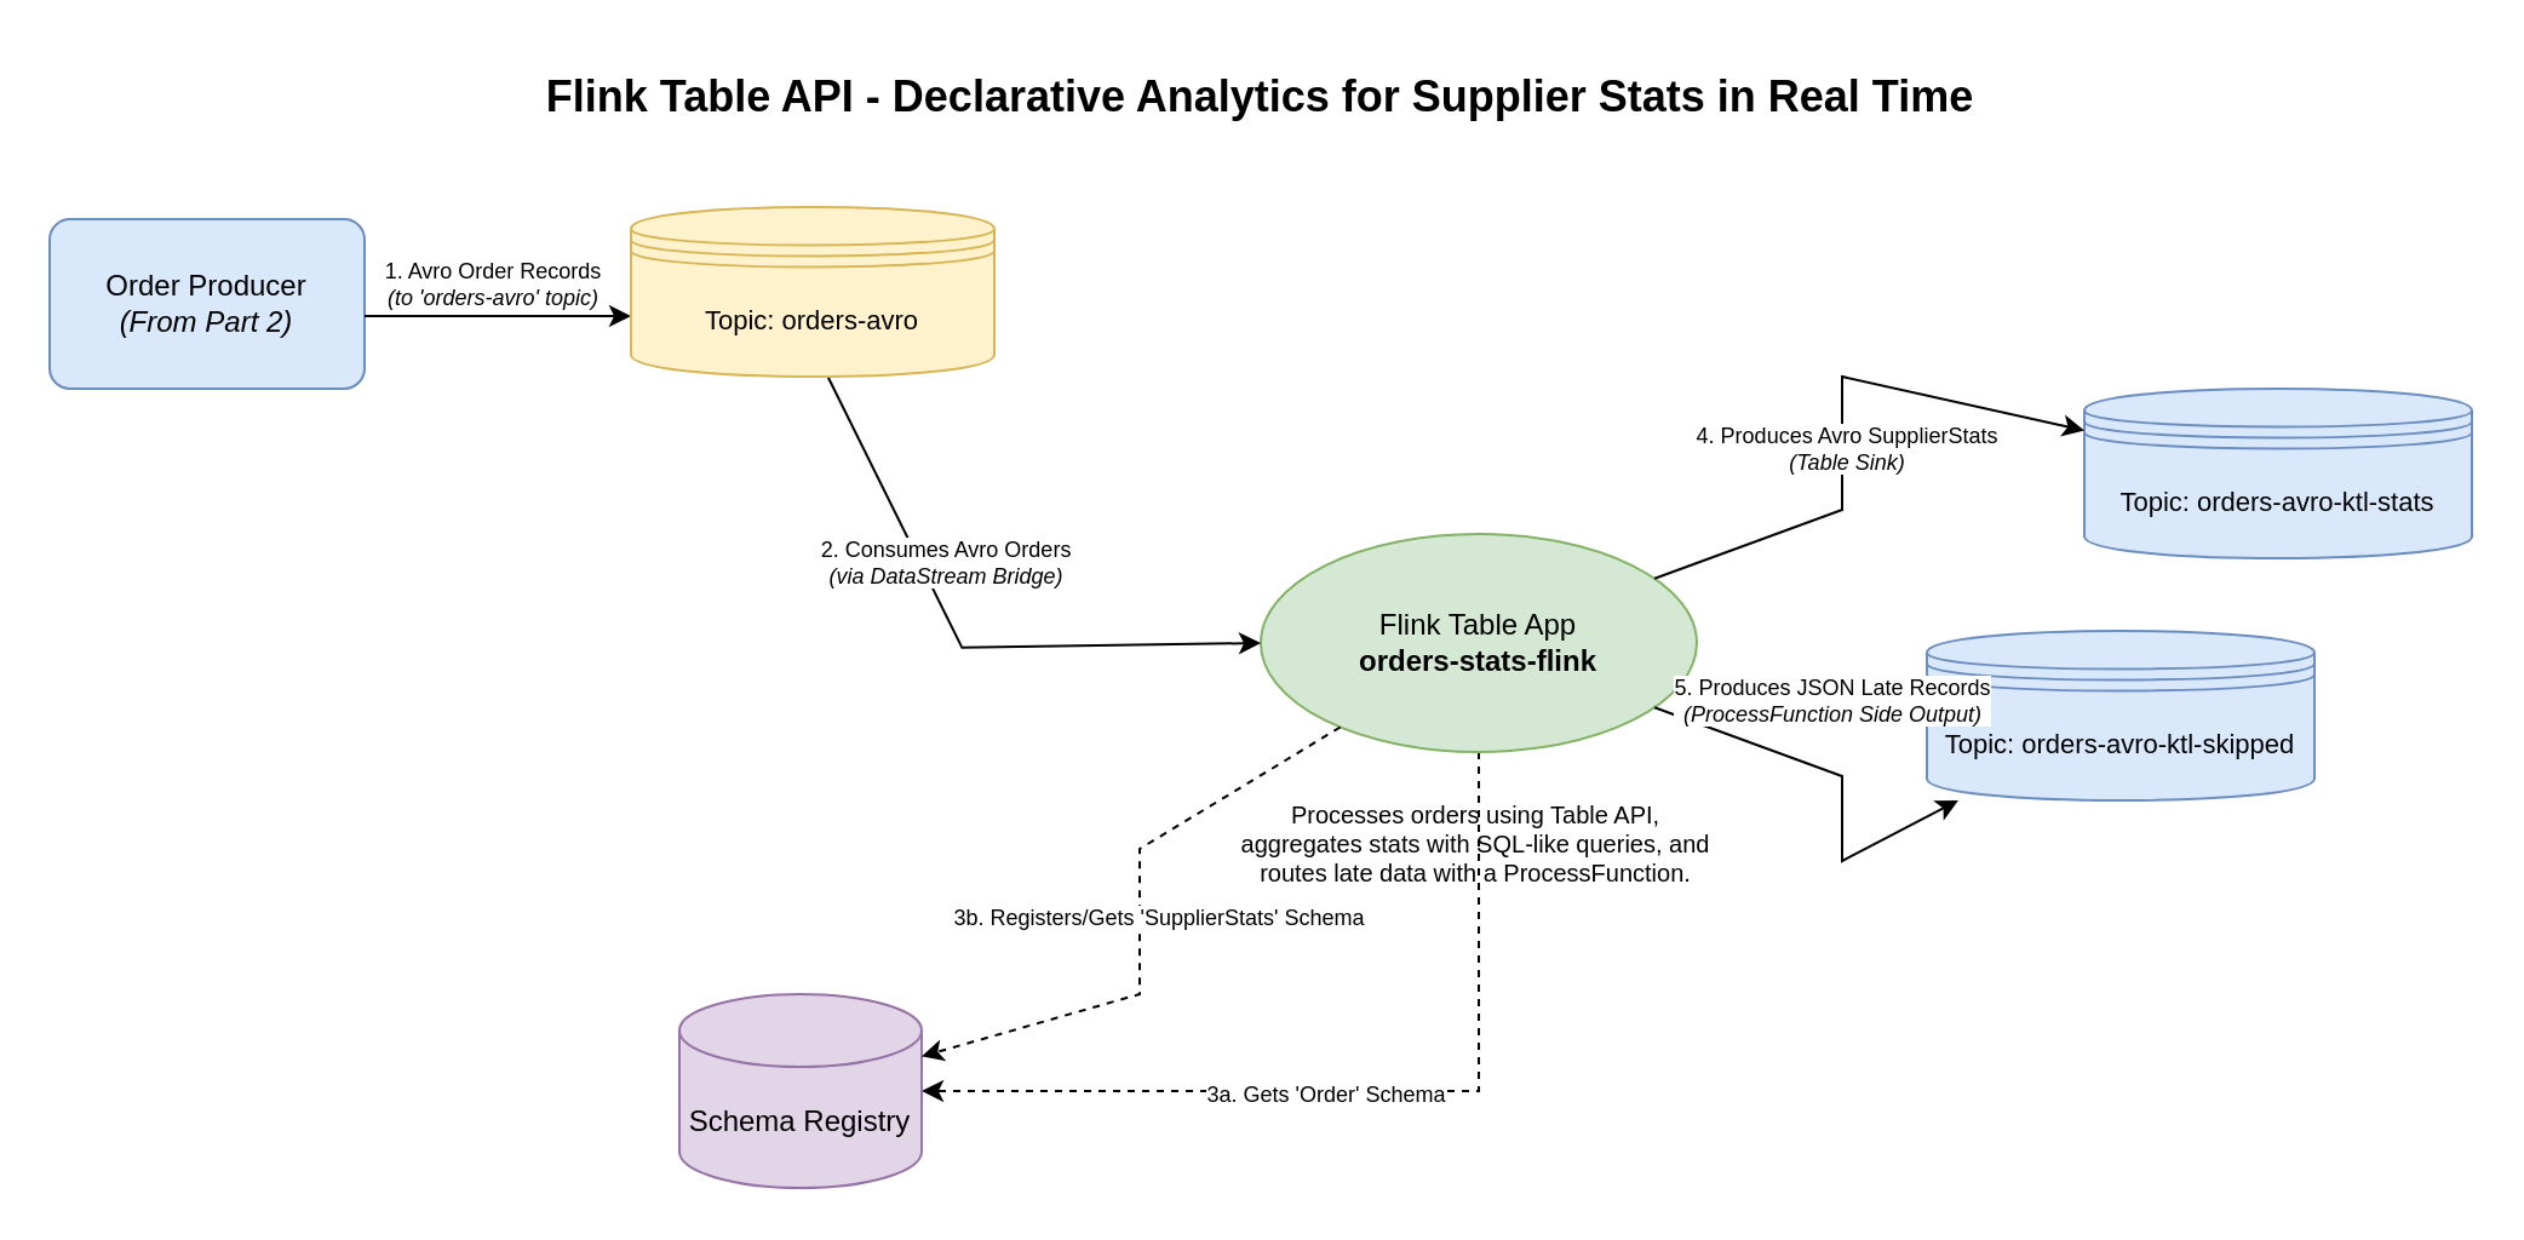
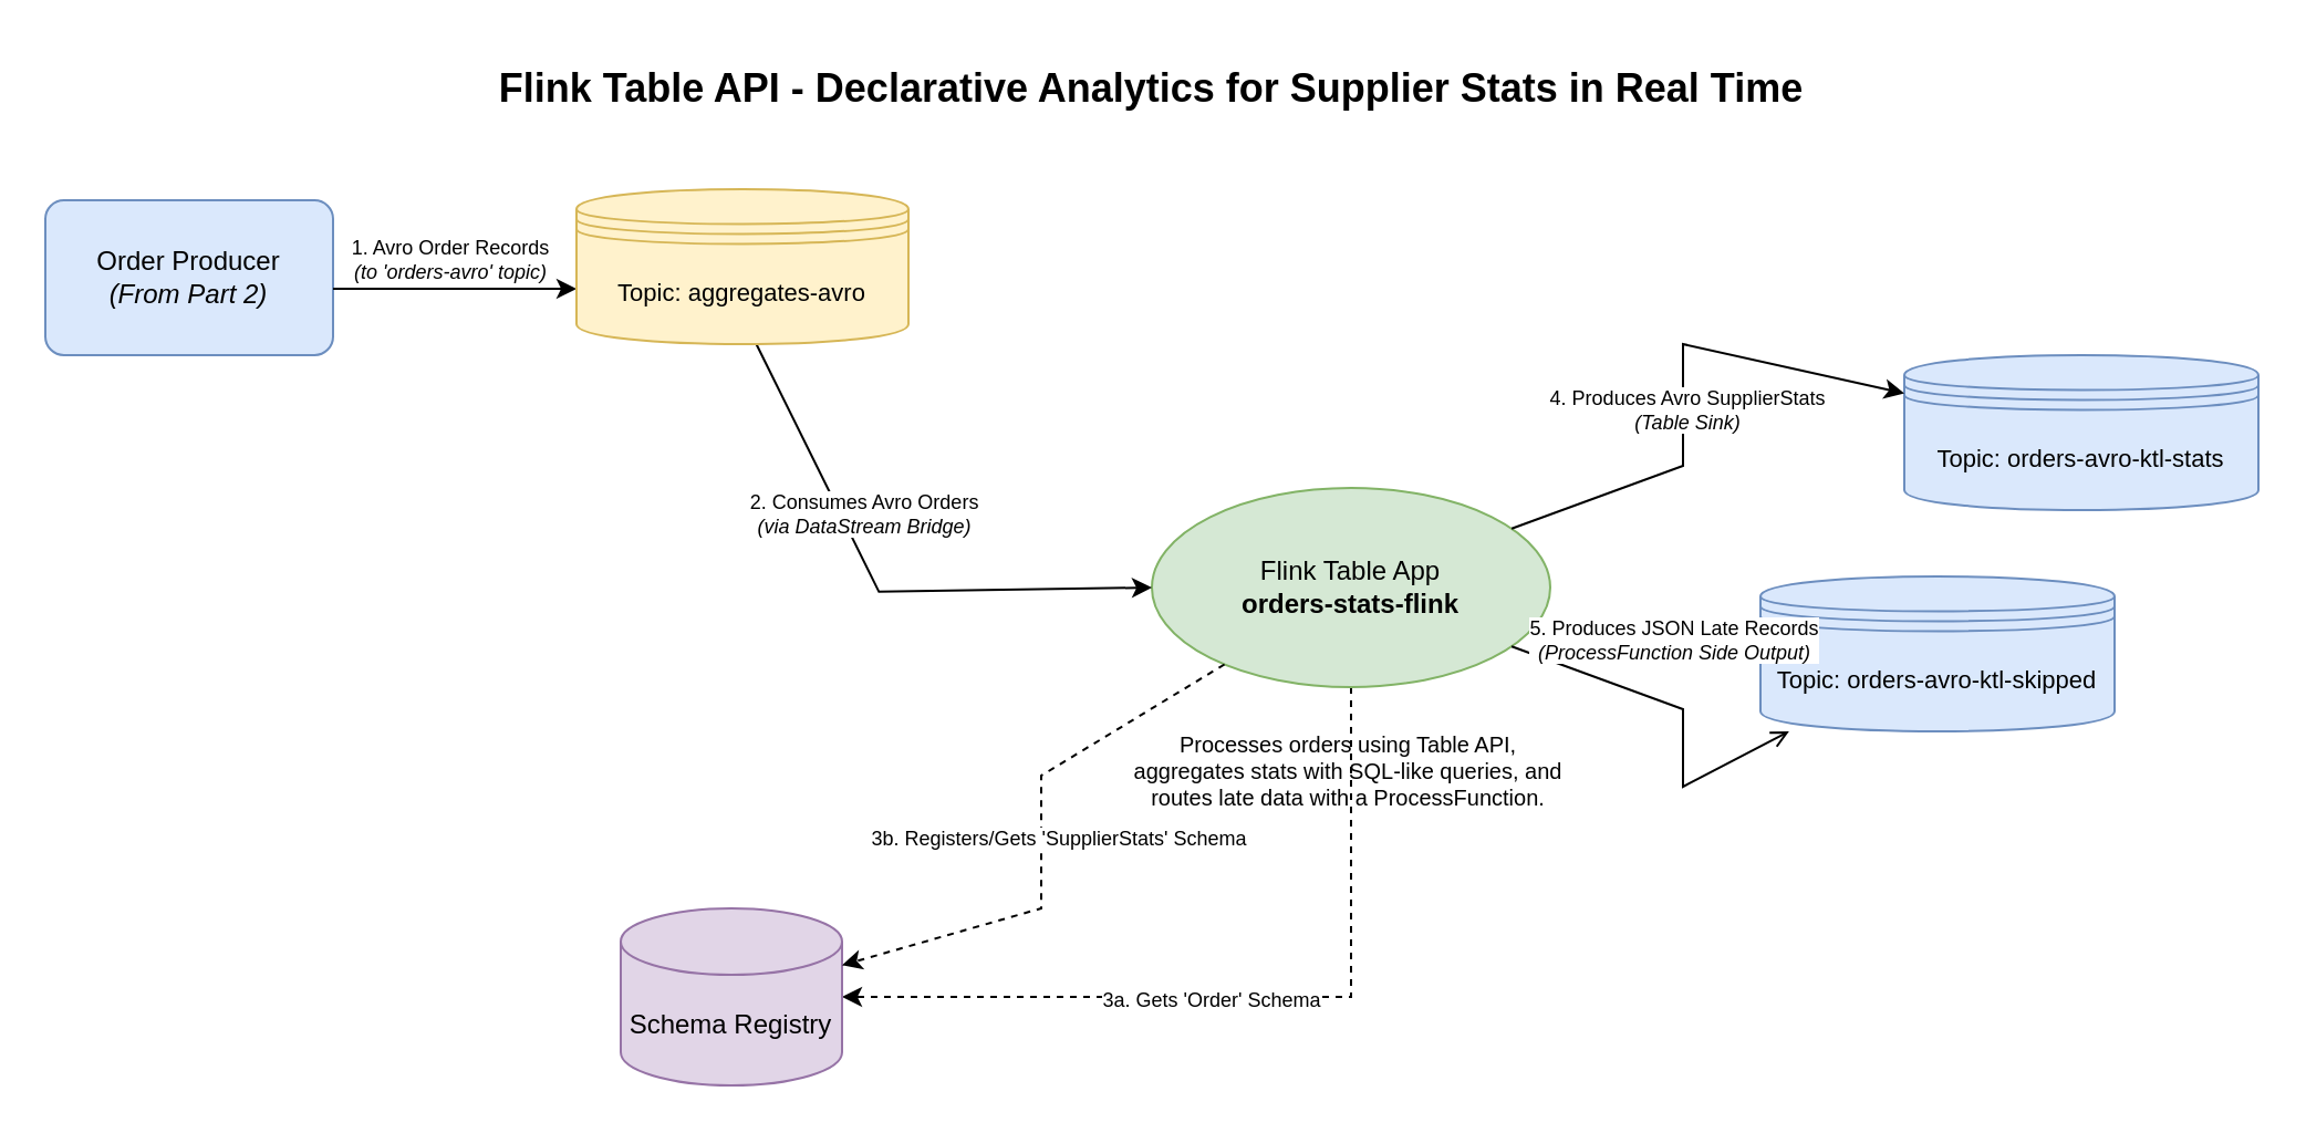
  <mxCell id="0" />
  <mxCell id="1" parent="0" />
  <mxCell id="2" style="endArrow=classic;html=1;rounded=0;dashed=1;strokeWidth=1;" parent="1" source="7" target="6" edge="1"><mxGeometry width="50" height="50" relative="1" as="geometry"><mxPoint x="610" y="320" as="sourcePoint" /><mxPoint x="390" y="390" as="targetPoint" /><Array as="points"><mxPoint x="610" y="450" /></Array></mxGeometry></mxCell>
  <mxCell id="3" value="3a. Gets 'Order' Schema" style="edgeLabel;html=1;align=center;verticalAlign=middle;resizable=0;points=[];fontSize=9;" parent="2" vertex="1" connectable="0"><mxGeometry x="0.1" y="1" relative="1" as="geometry" /></mxCell>
  <mxCell id="4" value="Flink Table API - Declarative Analytics for Supplier Stats in Real Time" style="text;html=1;strokeColor=none;fillColor=none;align=center;verticalAlign=middle;whiteSpace=wrap;rounded=0;fontSize=18;fontStyle=1;" parent="1" vertex="1"><mxGeometry x="170" y="20" width="700" height="40" as="geometry" /></mxCell>
  <mxCell id="5" value="Order Producer&lt;br&gt;&lt;i&gt;(From Part 2)&lt;/i&gt;" style="rounded=1;whiteSpace=wrap;html=1;fillColor=#dae8fc;strokeColor=#6c8ebf;arcSize=12;fontSize=12;" parent="1" vertex="1"><mxGeometry x="20" y="90" width="130" height="70" as="geometry" /></mxCell>
  <mxCell id="6" value="Schema Registry" style="shape=cylinder3;whiteSpace=wrap;html=1;boundedLbl=1;backgroundOutline=1;size=15;fillColor=#e1d5e7;strokeColor=#9673a6;fontSize=12;" parent="1" vertex="1"><mxGeometry x="280" y="410" width="100" height="80" as="geometry" /></mxCell>
  <mxCell id="7" value="Flink Table App&lt;br&gt;&lt;b&gt;orders-stats-flink&lt;/b&gt;" style="ellipse;whiteSpace=wrap;html=1;fillColor=#d5e8d4;strokeColor=#82b366;arcSize=12;fontSize=12;" parent="1" vertex="1"><mxGeometry x="520" y="220" width="180" height="90" as="geometry" /></mxCell>
  <mxCell id="8" value="Topic: orders-avro-ktl-stats" style="shape=datastore;whiteSpace=wrap;html=1;fillColor=#dae8fc;strokeColor=#6c8ebf;fontSize=11;" parent="1" vertex="1"><mxGeometry x="860" y="160" width="160" height="70" as="geometry" /></mxCell>
  <mxCell id="9" value="Topic: orders-avro-ktl-skipped" style="shape=datastore;whiteSpace=wrap;html=1;fillColor=#dae8fc;strokeColor=#6c8ebf;fontSize=11;" parent="1" vertex="1"><mxGeometry x="795" y="260" width="160" height="70" as="geometry" /></mxCell>
  <mxCell id="10" style="endArrow=classic;html=1;rounded=0;strokeWidth=1;" parent="1" edge="1"><mxGeometry width="50" height="50" relative="1" as="geometry"><mxPoint x="150" y="130" as="sourcePoint" /><mxPoint x="260" y="130" as="targetPoint" /></mxGeometry></mxCell>
  <mxCell id="11" value="1. Avro Order Records&lt;br&gt;&lt;i&gt;(to 'orders-avro' topic)&lt;/i&gt;" style="edgeLabel;html=1;align=center;verticalAlign=middle;resizable=0;points=[];fontSize=9;" parent="10" vertex="1" connectable="0"><mxGeometry x="-0.1" y="1" relative="1" as="geometry"><mxPoint x="2" y="-13" as="offset" /></mxGeometry></mxCell>
  <mxCell id="12" style="endArrow=classic;html=1;rounded=0;strokeWidth=1;exitX=0.564;exitY=1.044;exitDx=0;exitDy=0;exitPerimeter=0;entryX=0;entryY=0.5;entryDx=0;entryDy=0;" parent="1" target="7" edge="1"><mxGeometry width="50" height="50" relative="1" as="geometry"><mxPoint x="341.26" y="155" as="sourcePoint" /><mxPoint x="510" y="264.98" as="targetPoint" /><Array as="points"><mxPoint x="396.66" y="266.92" /></Array></mxGeometry></mxCell>
  <mxCell id="13" value="2. Consumes Avro Orders&lt;br&gt;&lt;i&gt;(via DataStream Bridge)&lt;/i&gt;" style="edgeLabel;html=1;align=center;verticalAlign=middle;resizable=0;points=[];fontSize=9;" parent="12" vertex="1" connectable="0"><mxGeometry x="-0.1" y="-2" relative="1" as="geometry"><mxPoint y="-25" as="offset" /></mxGeometry></mxCell>
  <mxCell id="14" style="endArrow=classic;html=1;rounded=0;dashed=1;strokeWidth=1;" parent="1" source="7" target="6" edge="1"><mxGeometry width="50" height="50" relative="1" as="geometry"><mxPoint x="610" y="320" as="sourcePoint" /><mxPoint x="390" y="390" as="targetPoint" /><Array as="points"><mxPoint x="470" y="350" /><mxPoint x="470" y="410" /></Array></mxGeometry></mxCell>
  <mxCell id="15" value="3b. Registers/Gets 'SupplierStats' Schema" style="edgeLabel;html=1;align=center;verticalAlign=middle;resizable=0;points=[];fontSize=9;" parent="14" vertex="1" connectable="0"><mxGeometry x="-0.3" y="-1" relative="1" as="geometry"><mxPoint y="34" as="offset" /></mxGeometry></mxCell>
  <mxCell id="16" style="endArrow=classic;html=1;rounded=0;strokeWidth=1;" parent="1" source="7" target="8" edge="1"><mxGeometry width="50" height="50" relative="1" as="geometry"><mxPoint x="710" y="265" as="sourcePoint" /><mxPoint x="810" y="155" as="targetPoint" /><Array as="points"><mxPoint x="760" y="210" /><mxPoint x="760" y="155" /></Array></mxGeometry></mxCell>
  <mxCell id="17" value="4. Produces Avro SupplierStats&lt;br&gt;&lt;i&gt;(Table Sink)&lt;/i&gt;" style="edgeLabel;html=1;align=center;verticalAlign=middle;resizable=0;points=[];fontSize=9;" parent="16" vertex="1" connectable="0"><mxGeometry x="-0.1" y="-1" relative="1" as="geometry" /></mxCell>
- <mxCell id="18" style="endArrow=classic;html=1;rounded=0;strokeWidth=1;" parent="1" source="7" target="9" edge="1"><mxGeometry width="50" height="50" relative="1" as="geometry"><mxPoint x="710" y="285" as="sourcePoint" /><mxPoint x="820" y="355" as="targetPoint" /><Array as="points"><mxPoint x="760" y="320" /><mxPoint x="760" y="355" /></Array></mxGeometry></mxCell>
+ <mxCell id="18" style="endArrow=open;html=1;rounded=0;strokeWidth=1;" parent="1" source="7" target="9" edge="1"><mxGeometry width="50" height="50" relative="1" as="geometry"><mxPoint x="710" y="285" as="sourcePoint" /><mxPoint x="820" y="355" as="targetPoint" /><Array as="points"><mxPoint x="760" y="320" /><mxPoint x="760" y="355" /></Array></mxGeometry></mxCell>
  <mxCell id="19" value="5. Produces JSON Late Records&lt;br&gt;&lt;i&gt;(ProcessFunction Side Output)&lt;/i&gt;" style="edgeLabel;html=1;align=center;verticalAlign=middle;resizable=0;points=[];fontSize=9;" parent="18" vertex="1" connectable="0"><mxGeometry x="-0.1" y="1" relative="1" as="geometry"><mxPoint y="-29" as="offset" /></mxGeometry></mxCell>
- <mxCell id="20" value="Topic: orders-avro" style="shape=datastore;whiteSpace=wrap;html=1;fillColor=#fff2cc;strokeColor=#d6b656;fontSize=11;" parent="1" vertex="1"><mxGeometry x="260" y="85" width="150" height="70" as="geometry" /></mxCell>
+ <mxCell id="20" value="Topic: aggregates-avro" style="shape=datastore;whiteSpace=wrap;html=1;fillColor=#fff2cc;strokeColor=#d6b656;fontSize=11;" parent="1" vertex="1"><mxGeometry x="260" y="85" width="150" height="70" as="geometry" /></mxCell>
  <mxCell id="21" value="Processes orders using Table API, aggregates stats with SQL-like queries, and routes late data with a ProcessFunction." style="text;html=1;strokeColor=none;fillColor=none;align=center;verticalAlign=middle;whiteSpace=wrap;rounded=0;fontSize=10;" parent="1" vertex="1"><mxGeometry x="509" y="328" width="200" height="40" as="geometry" /></mxCell>
